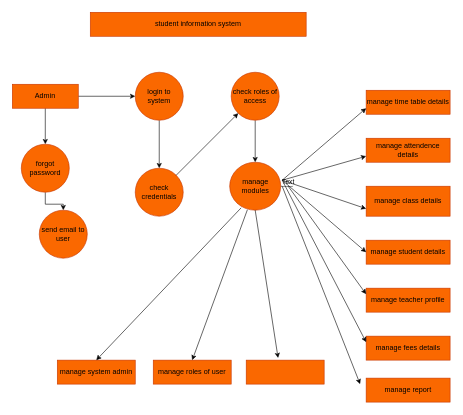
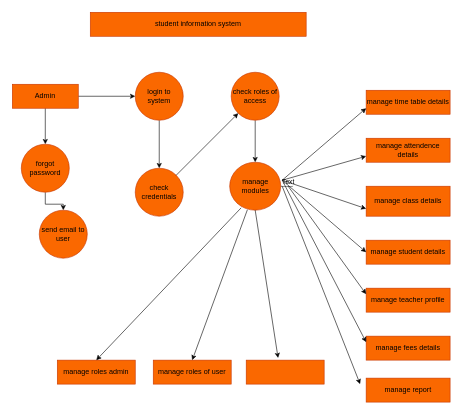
  <mxCell id="0" />
  <mxCell id="1" parent="0" />
  <mxCell id="2" value="student information system" style="rounded=0;whiteSpace=wrap;html=1;fillColor=#fa6800;strokeColor=#C73500;fontColor=#000000;" vertex="1" parent="1"><mxGeometry x="150" y="20" width="360" height="40" as="geometry" /></mxCell>
  <mxCell id="3" value="" style="edgeStyle=orthogonalEdgeStyle;rounded=0;orthogonalLoop=1;jettySize=auto;html=1;" edge="1" parent="1" source="5" target="7"><mxGeometry relative="1" as="geometry" /></mxCell>
  <mxCell id="4" value="" style="edgeStyle=orthogonalEdgeStyle;rounded=0;orthogonalLoop=1;jettySize=auto;html=1;" edge="1" parent="1" source="5" target="10"><mxGeometry relative="1" as="geometry" /></mxCell>
  <mxCell id="5" value="Admin" style="rounded=0;whiteSpace=wrap;html=1;fillColor=#fa6800;fontColor=#000000;strokeColor=#C73500;" vertex="1" parent="1"><mxGeometry x="20" y="140" width="110" height="40" as="geometry" /></mxCell>
  <mxCell id="6" value="" style="edgeStyle=orthogonalEdgeStyle;rounded=0;orthogonalLoop=1;jettySize=auto;html=1;" edge="1" parent="1" source="7" target="8"><mxGeometry relative="1" as="geometry" /></mxCell>
  <mxCell id="7" value="login to system" style="ellipse;whiteSpace=wrap;html=1;fillColor=#fa6800;strokeColor=#C73500;fontColor=#000000;rounded=0;" vertex="1" parent="1"><mxGeometry x="225" y="120" width="80" height="80" as="geometry" /></mxCell>
  <mxCell id="8" value="check credentials" style="ellipse;whiteSpace=wrap;html=1;fillColor=#fa6800;strokeColor=#C73500;fontColor=#000000;rounded=0;" vertex="1" parent="1"><mxGeometry x="225" y="280" width="80" height="80" as="geometry" /></mxCell>
  <mxCell id="9" value="" style="edgeStyle=orthogonalEdgeStyle;rounded=0;orthogonalLoop=1;jettySize=auto;html=1;" edge="1" parent="1" source="10" target="11"><mxGeometry relative="1" as="geometry" /></mxCell>
  <mxCell id="10" value="forgot password" style="ellipse;whiteSpace=wrap;html=1;fillColor=#fa6800;strokeColor=#C73500;fontColor=#000000;rounded=0;" vertex="1" parent="1"><mxGeometry x="35" y="240" width="80" height="80" as="geometry" /></mxCell>
  <mxCell id="11" value="send email to user" style="ellipse;whiteSpace=wrap;html=1;fillColor=#fa6800;strokeColor=#C73500;fontColor=#000000;rounded=0;" vertex="1" parent="1"><mxGeometry x="65" y="350" width="80" height="80" as="geometry" /></mxCell>
  <mxCell id="12" style="edgeStyle=orthogonalEdgeStyle;rounded=0;orthogonalLoop=1;jettySize=auto;html=1;" edge="1" parent="1" source="14"><mxGeometry relative="1" as="geometry"><mxPoint x="480" y="300" as="targetPoint" /></mxGeometry></mxCell>
  <mxCell id="13" value="Text" style="edgeLabel;html=1;align=center;verticalAlign=middle;resizable=0;points=[];" vertex="1" connectable="0" parent="12"><mxGeometry x="1" y="3" relative="1" as="geometry"><mxPoint as="offset" /></mxGeometry></mxCell>
  <mxCell id="14" value="manage modules" style="ellipse;whiteSpace=wrap;html=1;fillColor=#fa6800;strokeColor=#C73500;fontColor=#000000;rounded=0;" vertex="1" parent="1"><mxGeometry x="382.5" y="270" width="85" height="80" as="geometry" /></mxCell>
  <mxCell id="15" value="" style="edgeStyle=orthogonalEdgeStyle;rounded=0;orthogonalLoop=1;jettySize=auto;html=1;" edge="1" parent="1" source="16" target="14"><mxGeometry relative="1" as="geometry" /></mxCell>
  <mxCell id="16" value="check roles of access" style="ellipse;whiteSpace=wrap;html=1;fillColor=#fa6800;strokeColor=#C73500;fontColor=#000000;rounded=0;" vertex="1" parent="1"><mxGeometry x="385" y="120" width="80" height="80" as="geometry" /></mxCell>
  <mxCell id="17" value="" style="endArrow=classic;html=1;rounded=0;" edge="1" parent="1" source="8" target="16"><mxGeometry width="50" height="50" relative="1" as="geometry"><mxPoint x="350" y="370" as="sourcePoint" /><mxPoint x="400" y="320" as="targetPoint" /></mxGeometry></mxCell>
  <mxCell id="18" value="manage time table details" style="rounded=0;whiteSpace=wrap;html=1;fillColor=#fa6800;fontColor=#000000;strokeColor=#C73500;" vertex="1" parent="1"><mxGeometry x="610" y="150" width="140" height="40" as="geometry" /></mxCell>
  <mxCell id="19" value="manage attendence details" style="rounded=0;whiteSpace=wrap;html=1;fillColor=#fa6800;fontColor=#000000;strokeColor=#C73500;" vertex="1" parent="1"><mxGeometry x="610" y="230" width="140" height="40" as="geometry" /></mxCell>
  <mxCell id="20" value="manage class details" style="rounded=0;whiteSpace=wrap;html=1;fillColor=#fa6800;fontColor=#000000;strokeColor=#C73500;" vertex="1" parent="1"><mxGeometry x="610" y="310" width="140" height="50" as="geometry" /></mxCell>
  <mxCell id="21" value="manage student details" style="rounded=0;whiteSpace=wrap;html=1;fillColor=#fa6800;fontColor=#000000;strokeColor=#C73500;" vertex="1" parent="1"><mxGeometry x="610" y="400" width="140" height="40" as="geometry" /></mxCell>
  <mxCell id="22" value="manage teacher profile" style="rounded=0;whiteSpace=wrap;html=1;fillColor=#fa6800;fontColor=#000000;strokeColor=#C73500;" vertex="1" parent="1"><mxGeometry x="610" y="480" width="140" height="40" as="geometry" /></mxCell>
  <mxCell id="23" value="manage fees details" style="rounded=0;whiteSpace=wrap;html=1;fillColor=#fa6800;fontColor=#000000;strokeColor=#C73500;" vertex="1" parent="1"><mxGeometry x="610" y="560" width="140" height="40" as="geometry" /></mxCell>
  <mxCell id="24" value="manage report" style="rounded=0;whiteSpace=wrap;html=1;fillColor=#fa6800;fontColor=#000000;strokeColor=#C73500;" vertex="1" parent="1"><mxGeometry x="610" y="630" width="140" height="40" as="geometry" /></mxCell>
  <mxCell id="25" value="" style="endArrow=classic;html=1;rounded=0;entryX=0;entryY=0.75;entryDx=0;entryDy=0;" edge="1" parent="1" target="18"><mxGeometry width="50" height="50" relative="1" as="geometry"><mxPoint x="470" y="300" as="sourcePoint" /><mxPoint x="400" y="400" as="targetPoint" /><Array as="points"><mxPoint x="610" y="180" /></Array></mxGeometry></mxCell>
  <mxCell id="26" value="" style="endArrow=classic;html=1;rounded=0;entryX=0;entryY=0.75;entryDx=0;entryDy=0;" edge="1" parent="1" target="19"><mxGeometry width="50" height="50" relative="1" as="geometry"><mxPoint x="470" y="300" as="sourcePoint" /><mxPoint x="400" y="360" as="targetPoint" /></mxGeometry></mxCell>
  <mxCell id="27" value="" style="endArrow=classic;html=1;rounded=0;entryX=0;entryY=0.75;entryDx=0;entryDy=0;" edge="1" parent="1" target="20"><mxGeometry width="50" height="50" relative="1" as="geometry"><mxPoint x="470" y="300" as="sourcePoint" /><mxPoint x="400" y="360" as="targetPoint" /></mxGeometry></mxCell>
  <mxCell id="28" value="" style="endArrow=classic;html=1;rounded=0;entryX=0;entryY=0.5;entryDx=0;entryDy=0;" edge="1" parent="1" target="21"><mxGeometry width="50" height="50" relative="1" as="geometry"><mxPoint x="470" y="300" as="sourcePoint" /><mxPoint x="400" y="360" as="targetPoint" /></mxGeometry></mxCell>
  <mxCell id="29" value="" style="endArrow=classic;html=1;rounded=0;entryX=0;entryY=0.25;entryDx=0;entryDy=0;" edge="1" parent="1" target="22"><mxGeometry width="50" height="50" relative="1" as="geometry"><mxPoint x="480" y="310" as="sourcePoint" /><mxPoint x="400" y="360" as="targetPoint" /></mxGeometry></mxCell>
  <mxCell id="30" value="" style="endArrow=classic;html=1;rounded=0;entryX=0;entryY=0.25;entryDx=0;entryDy=0;" edge="1" parent="1" target="23"><mxGeometry width="50" height="50" relative="1" as="geometry"><mxPoint x="470" y="300" as="sourcePoint" /><mxPoint x="400" y="360" as="targetPoint" /></mxGeometry></mxCell>
  <mxCell id="31" value="" style="endArrow=classic;html=1;rounded=0;" edge="1" parent="1"><mxGeometry width="50" height="50" relative="1" as="geometry"><mxPoint x="470" y="310" as="sourcePoint" /><mxPoint x="600" y="640" as="targetPoint" /></mxGeometry></mxCell>
  <mxCell id="32" value="" style="whiteSpace=wrap;html=1;fillColor=#fa6800;strokeColor=#C73500;fontColor=#000000;rounded=0;" vertex="1" parent="1"><mxGeometry x="410" y="600" width="130" height="40" as="geometry" /></mxCell>
  <mxCell id="33" value="manage roles of user" style="whiteSpace=wrap;html=1;fillColor=#fa6800;strokeColor=#C73500;fontColor=#000000;rounded=0;" vertex="1" parent="1"><mxGeometry x="255" y="600" width="130" height="40" as="geometry" /></mxCell>
- <mxCell id="34" value="manage system admin" style="whiteSpace=wrap;html=1;fillColor=#fa6800;strokeColor=#C73500;fontColor=#000000;rounded=0;" vertex="1" parent="1"><mxGeometry x="95" y="600" width="130" height="40" as="geometry" /></mxCell>
+ <mxCell id="34" value="manage roles admin" style="whiteSpace=wrap;html=1;fillColor=#fa6800;strokeColor=#C73500;fontColor=#000000;rounded=0;" vertex="1" parent="1"><mxGeometry x="95" y="600" width="130" height="40" as="geometry" /></mxCell>
  <mxCell id="35" value="" style="endArrow=classic;html=1;rounded=0;exitX=0.5;exitY=1;exitDx=0;exitDy=0;entryX=0.409;entryY=-0.09;entryDx=0;entryDy=0;entryPerimeter=0;" edge="1" parent="1" source="14" target="32"><mxGeometry width="50" height="50" relative="1" as="geometry"><mxPoint x="350" y="410" as="sourcePoint" /><mxPoint x="400" y="360" as="targetPoint" /></mxGeometry></mxCell>
  <mxCell id="36" value="" style="endArrow=classic;html=1;rounded=0;exitX=0.347;exitY=0.99;exitDx=0;exitDy=0;exitPerimeter=0;entryX=0.5;entryY=0;entryDx=0;entryDy=0;" edge="1" parent="1" source="14" target="33"><mxGeometry width="50" height="50" relative="1" as="geometry"><mxPoint x="350" y="410" as="sourcePoint" /><mxPoint x="320" y="590" as="targetPoint" /></mxGeometry></mxCell>
  <mxCell id="37" value="" style="endArrow=classic;html=1;rounded=0;exitX=0.225;exitY=0.95;exitDx=0;exitDy=0;exitPerimeter=0;entryX=0.5;entryY=0;entryDx=0;entryDy=0;" edge="1" parent="1" source="14" target="34"><mxGeometry width="50" height="50" relative="1" as="geometry"><mxPoint x="350" y="410" as="sourcePoint" /><mxPoint x="400" y="360" as="targetPoint" /></mxGeometry></mxCell>
